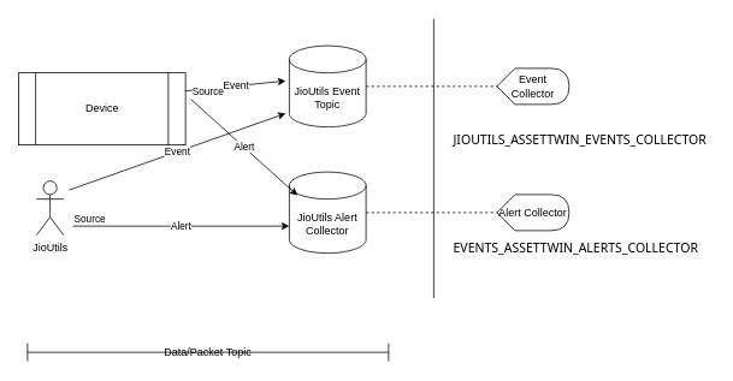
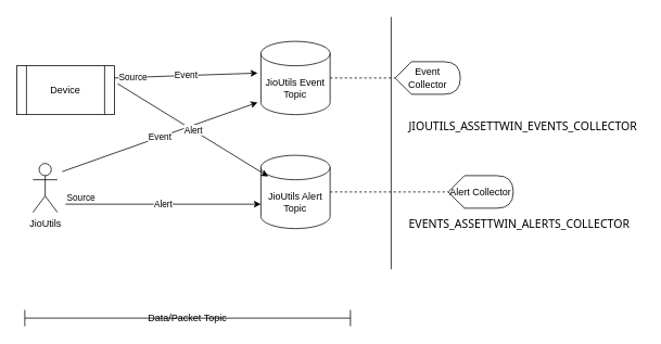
  <mxCell id="0" />
  <mxCell id="1" parent="0" />
- <mxCell id="2" value="Device" style="shape=process;whiteSpace=wrap;html=1;backgroundOutline=1;" vertex="1" parent="1"><mxGeometry x="20" y="80" width="185" height="80" as="geometry" /></mxCell>
+ <mxCell id="2" value="Device" style="shape=process;whiteSpace=wrap;html=1;backgroundOutline=1;" vertex="1" parent="1"><mxGeometry x="20" y="80" width="120" height="60" as="geometry" /></mxCell>
  <mxCell id="3" value="JioUtils" style="shape=umlActor;verticalLabelPosition=bottom;verticalAlign=top;html=1;outlineConnect=0;" vertex="1" parent="1"><mxGeometry x="40" y="200" width="30" height="60" as="geometry" /></mxCell>
  <mxCell id="4" value="JioUtils Event Topic" style="shape=cylinder3;whiteSpace=wrap;html=1;boundedLbl=1;backgroundOutline=1;size=15;" vertex="1" parent="1"><mxGeometry x="320" y="50" width="85" height="90" as="geometry" /></mxCell>
- <mxCell id="5" value="&lt;span&gt;JioUtils Alert Collector&lt;/span&gt;" style="shape=cylinder3;whiteSpace=wrap;html=1;boundedLbl=1;backgroundOutline=1;size=15;" vertex="1" parent="1"><mxGeometry x="320" y="190" width="85" height="90" as="geometry" /></mxCell>
+ <mxCell id="5" value="&lt;span&gt;JioUtils Alert Topic&lt;/span&gt;" style="shape=cylinder3;whiteSpace=wrap;html=1;boundedLbl=1;backgroundOutline=1;size=15;" vertex="1" parent="1"><mxGeometry x="320" y="190" width="85" height="90" as="geometry" /></mxCell>
  <mxCell id="6" value="Event" style="endArrow=classic;html=1;entryX=0;entryY=1;entryDx=0;entryDy=-15;entryPerimeter=0;" edge="1" parent="1"><mxGeometry relative="1" as="geometry"><mxPoint x="76" y="210" as="sourcePoint" /><mxPoint x="316" y="125" as="targetPoint" /></mxGeometry></mxCell>
  <mxCell id="7" value="Alert" style="endArrow=classic;html=1;entryX=0;entryY=0;entryDx=0;entryDy=60;entryPerimeter=0;" edge="1" parent="1" target="5"><mxGeometry relative="1" as="geometry"><mxPoint x="80" y="250" as="sourcePoint" /><mxPoint x="310" y="240" as="targetPoint" /></mxGeometry></mxCell>
  <mxCell id="8" value="Source" style="edgeLabel;resizable=0;html=1;align=left;verticalAlign=bottom;" connectable="0" vertex="1" parent="7"><mxGeometry x="-1" relative="1" as="geometry" /></mxCell>
  <mxCell id="9" value="Event" style="endArrow=classic;html=1;entryX=-0.047;entryY=0.433;entryDx=0;entryDy=0;entryPerimeter=0;exitX=1;exitY=0.25;exitDx=0;exitDy=0;" edge="1" parent="1" source="2" target="4"><mxGeometry relative="1" as="geometry"><mxPoint x="90" y="220" as="sourcePoint" /><mxPoint x="330" y="120" as="targetPoint" /></mxGeometry></mxCell>
  <mxCell id="10" value="Alert" style="endArrow=classic;html=1;exitX=1.033;exitY=0.367;exitDx=0;exitDy=0;exitPerimeter=0;entryX=0.106;entryY=0.289;entryDx=0;entryDy=0;entryPerimeter=0;" edge="1" parent="1" source="2" target="5"><mxGeometry relative="1" as="geometry"><mxPoint x="90" y="220" as="sourcePoint" /><mxPoint x="330" y="210" as="targetPoint" /></mxGeometry></mxCell>
  <mxCell id="11" value="Source" style="edgeLabel;resizable=0;html=1;align=left;verticalAlign=bottom;" connectable="0" vertex="1" parent="10"><mxGeometry x="-1" relative="1" as="geometry" /></mxCell>
  <mxCell id="12" value="" style="endArrow=none;html=1;" edge="1" parent="1"><mxGeometry width="50" height="50" relative="1" as="geometry"><mxPoint x="480" y="330" as="sourcePoint" /><mxPoint x="480" y="20" as="targetPoint" /></mxGeometry></mxCell>
  <mxCell id="13" value="Data/Packet Topic" style="shape=crossbar;whiteSpace=wrap;html=1;rounded=1;" vertex="1" parent="1"><mxGeometry x="30" y="380" width="400" height="20" as="geometry" /></mxCell>
  <mxCell id="14" value="Alert Collector" style="shape=display;whiteSpace=wrap;html=1;size=0.25;" vertex="1" parent="1"><mxGeometry x="550" y="215" width="80" height="40" as="geometry" /></mxCell>
- <mxCell id="15" value="Event Collector" style="shape=display;whiteSpace=wrap;html=1;size=0.25;" vertex="1" parent="1"><mxGeometry x="550" y="75" width="80" height="40" as="geometry" /></mxCell>
+ <mxCell id="15" value="Event Collector" style="shape=display;whiteSpace=wrap;html=1;size=0.25;" vertex="1" parent="1"><mxGeometry x="485" y="75" width="80" height="40" as="geometry" /></mxCell>
  <mxCell id="16" value="&lt;p style=&quot;margin: 0in ; font-family: &amp;quot;segoe ui&amp;quot; ; font-size: 10.5pt&quot;&gt;JIOUTILS_ASSETTWIN_EVENTS_COLLECTOR&lt;/p&gt;" style="text;whiteSpace=wrap;html=1;" vertex="1" parent="1"><mxGeometry x="500" y="140" width="290" height="30" as="geometry" /></mxCell>
  <mxCell id="17" value="&lt;p style=&quot;margin: 0in ; font-family: &amp;quot;segoe ui&amp;quot; ; font-size: 10.5pt&quot;&gt;EVENTS_ASSETTWIN_ALERTS_COLLECTOR&lt;/p&gt;" style="text;whiteSpace=wrap;html=1;" vertex="1" parent="1"><mxGeometry x="500" y="260" width="290" height="30" as="geometry" /></mxCell>
  <mxCell id="18" value="" style="endArrow=none;dashed=1;html=1;entryX=0;entryY=0.5;entryDx=0;entryDy=0;entryPerimeter=0;" edge="1" parent="1" source="4" target="15"><mxGeometry width="50" height="50" relative="1" as="geometry"><mxPoint x="380" y="240" as="sourcePoint" /><mxPoint x="430" y="190" as="targetPoint" /></mxGeometry></mxCell>
  <mxCell id="19" value="" style="endArrow=none;dashed=1;html=1;entryX=0;entryY=0.5;entryDx=0;entryDy=0;entryPerimeter=0;exitX=1;exitY=0.5;exitDx=0;exitDy=0;exitPerimeter=0;" edge="1" parent="1" source="5" target="14"><mxGeometry width="50" height="50" relative="1" as="geometry"><mxPoint x="405" y="230" as="sourcePoint" /><mxPoint x="550" y="241.6" as="targetPoint" /></mxGeometry></mxCell>
